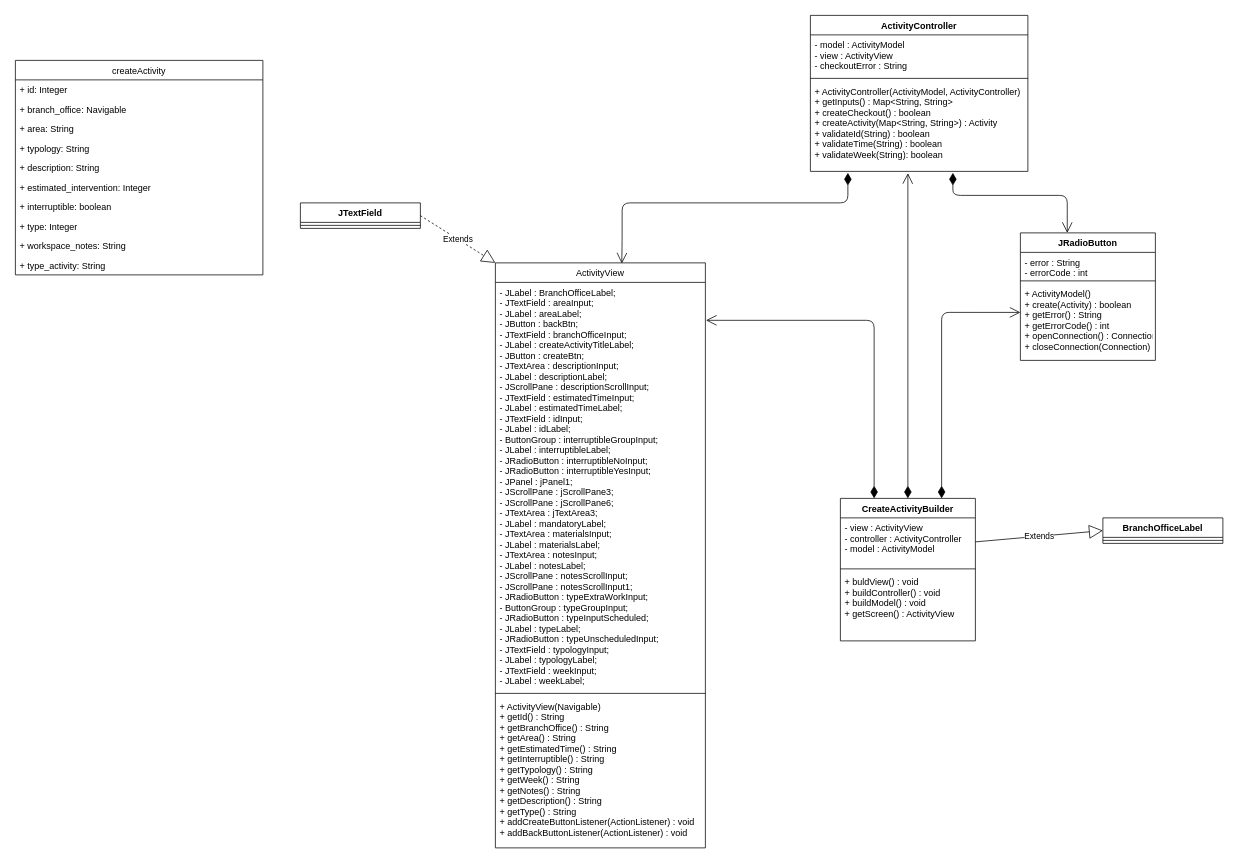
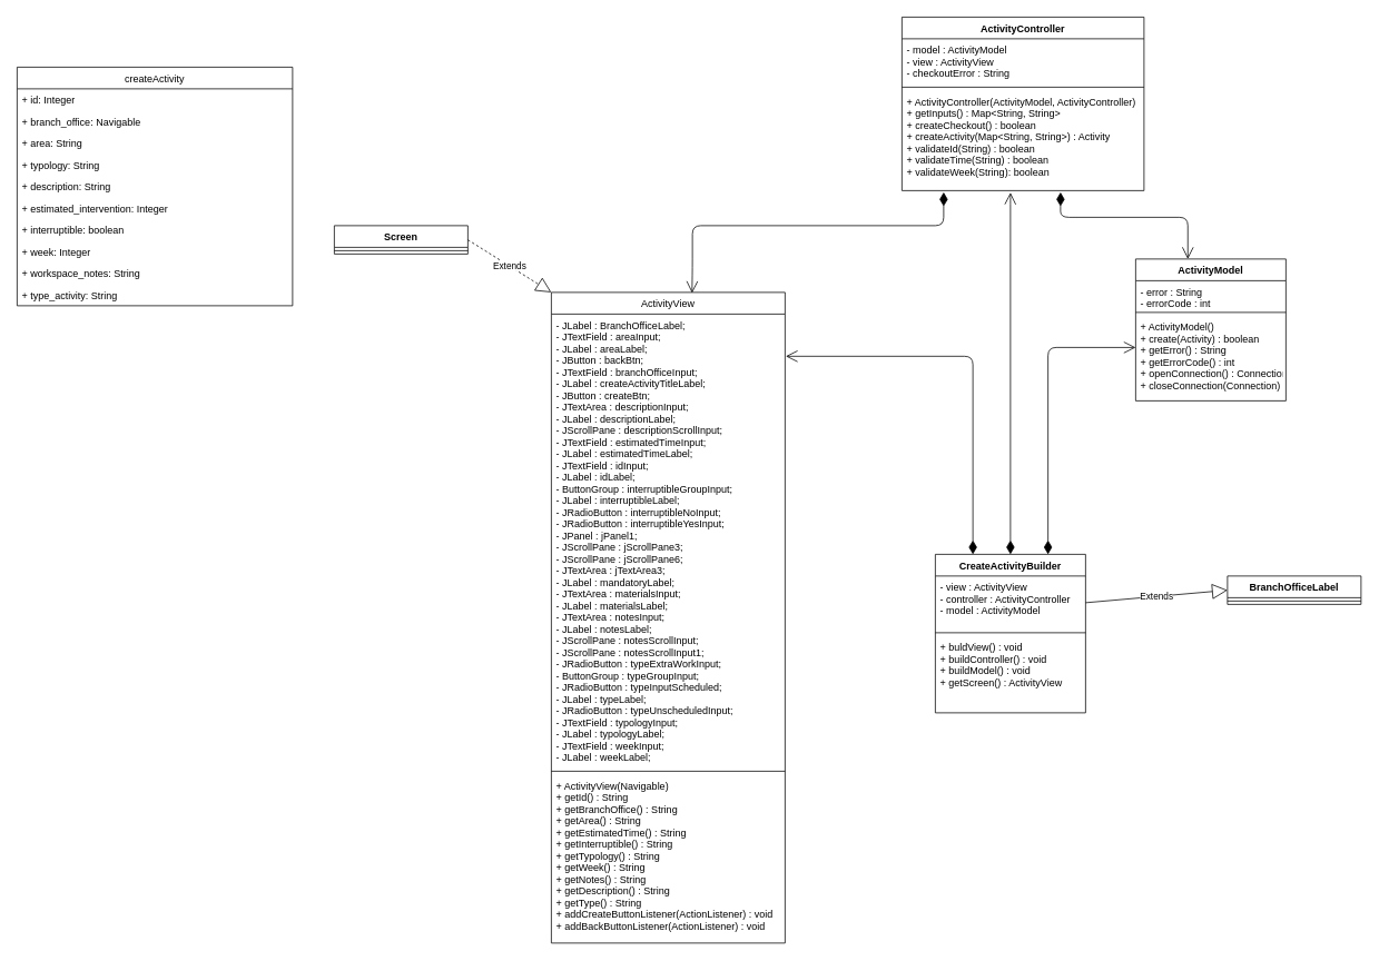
  <mxCell id="0" />
  <mxCell id="1" parent="0" />
  <mxCell id="2" value="ActivityView" style="swimlane;fontStyle=0;align=center;verticalAlign=top;childLayout=stackLayout;horizontal=1;startSize=26;horizontalStack=0;resizeParent=1;resizeLast=0;collapsible=1;marginBottom=0;rounded=0;shadow=0;strokeWidth=1;" parent="1" vertex="1"><mxGeometry x="660" y="350" width="280" height="780" as="geometry"><mxRectangle x="340" y="380" width="170" height="26" as="alternateBounds" /></mxGeometry></mxCell>
  <mxCell id="3" value="- JLabel : BranchOfficeLabel;&#10;- JTextField : areaInput;&#10;- JLabel : areaLabel;&#10;- JButton : backBtn;&#10;- JTextField : branchOfficeInput;&#10;- JLabel : createActivityTitleLabel;&#10;- JButton : createBtn;&#10;- JTextArea : descriptionInput;&#10;- JLabel : descriptionLabel;&#10;- JScrollPane : descriptionScrollInput;&#10;- JTextField : estimatedTimeInput;&#10;- JLabel : estimatedTimeLabel;&#10;- JTextField : idInput;&#10;- JLabel : idLabel;&#10;- ButtonGroup : interruptibleGroupInput;&#10;- JLabel : interruptibleLabel;&#10;- JRadioButton : interruptibleNoInput;&#10;- JRadioButton : interruptibleYesInput;&#10;- JPanel : jPanel1;&#10;- JScrollPane : jScrollPane3;&#10;- JScrollPane : jScrollPane6;&#10;- JTextArea : jTextArea3;&#10;- JLabel : mandatoryLabel;&#10;- JTextArea : materialsInput;&#10;- JLabel : materialsLabel;&#10;- JTextArea : notesInput;&#10;- JLabel : notesLabel;&#10;- JScrollPane : notesScrollInput;&#10;- JScrollPane : notesScrollInput1;&#10;- JRadioButton : typeExtraWorkInput;&#10;- ButtonGroup : typeGroupInput;&#10;- JRadioButton : typeInputScheduled;&#10;- JLabel : typeLabel;&#10;- JRadioButton : typeUnscheduledInput;&#10;- JTextField : typologyInput;&#10;- JLabel : typologyLabel;&#10;- JTextField : weekInput;&#10;- JLabel : weekLabel;" style="text;align=left;verticalAlign=top;spacingLeft=4;spacingRight=4;overflow=hidden;rotatable=0;points=[[0,0.5],[1,0.5]];portConstraint=eastwest;" parent="2" vertex="1"><mxGeometry y="26" width="280" height="544" as="geometry" /></mxCell>
  <mxCell id="4" value="" style="line;html=1;strokeWidth=1;align=left;verticalAlign=middle;spacingTop=-1;spacingLeft=3;spacingRight=3;rotatable=0;labelPosition=right;points=[];portConstraint=eastwest;" parent="2" vertex="1"><mxGeometry y="570" width="280" height="8" as="geometry" /></mxCell>
  <mxCell id="5" value="+ ActivityView(Navigable)&#10;+ getId() : String&#10;+ getBranchOffice() : String&#10;+ getArea() : String&#10;+ getEstimatedTime() : String&#10;+ getInterruptible() : String&#10;+ getTypology() : String&#10;+ getWeek() : String&#10;+ getNotes() : String&#10;+ getDescription() : String&#10;+ getType() : String&#10;+ addCreateButtonListener(ActionListener) : void&#10;+ addBackButtonListener(ActionListener) : void" style="text;align=left;verticalAlign=top;spacingLeft=4;spacingRight=4;overflow=hidden;rotatable=0;points=[[0,0.5],[1,0.5]];portConstraint=eastwest;" parent="2" vertex="1"><mxGeometry y="578" width="280" height="202" as="geometry" /></mxCell>
- <mxCell id="6" value="JTextField" style="swimlane;fontStyle=1;align=center;verticalAlign=top;childLayout=stackLayout;horizontal=1;startSize=26;horizontalStack=0;resizeParent=1;resizeParentMax=0;resizeLast=0;collapsible=1;marginBottom=0;" parent="1" vertex="1"><mxGeometry x="400" y="270" width="160" height="34" as="geometry" /></mxCell>
+ <mxCell id="6" value="Screen" style="swimlane;fontStyle=1;align=center;verticalAlign=top;childLayout=stackLayout;horizontal=1;startSize=26;horizontalStack=0;resizeParent=1;resizeParentMax=0;resizeLast=0;collapsible=1;marginBottom=0;" parent="1" vertex="1"><mxGeometry x="400" y="270" width="160" height="34" as="geometry" /></mxCell>
  <mxCell id="7" value="" style="line;strokeWidth=1;fillColor=none;align=left;verticalAlign=middle;spacingTop=-1;spacingLeft=3;spacingRight=3;rotatable=0;labelPosition=right;points=[];portConstraint=eastwest;" parent="6" vertex="1"><mxGeometry y="26" width="160" height="8" as="geometry" /></mxCell>
  <mxCell id="8" value="createActivity" style="swimlane;fontStyle=0;childLayout=stackLayout;horizontal=1;startSize=26;fillColor=none;horizontalStack=0;resizeParent=1;resizeParentMax=0;resizeLast=0;collapsible=1;marginBottom=0;" parent="1" vertex="1"><mxGeometry x="20" y="80" width="330" height="286" as="geometry" /></mxCell>
  <mxCell id="9" value="+ id: Integer" style="text;strokeColor=none;fillColor=none;align=left;verticalAlign=top;spacingLeft=4;spacingRight=4;overflow=hidden;rotatable=0;points=[[0,0.5],[1,0.5]];portConstraint=eastwest;" parent="8" vertex="1"><mxGeometry y="26" width="330" height="26" as="geometry" /></mxCell>
  <mxCell id="10" value="+ branch_office: Navigable" style="text;strokeColor=none;fillColor=none;align=left;verticalAlign=top;spacingLeft=4;spacingRight=4;overflow=hidden;rotatable=0;points=[[0,0.5],[1,0.5]];portConstraint=eastwest;" parent="8" vertex="1"><mxGeometry y="52" width="330" height="26" as="geometry" /></mxCell>
  <mxCell id="11" value="+ area: String" style="text;strokeColor=none;fillColor=none;align=left;verticalAlign=top;spacingLeft=4;spacingRight=4;overflow=hidden;rotatable=0;points=[[0,0.5],[1,0.5]];portConstraint=eastwest;" parent="8" vertex="1"><mxGeometry y="78" width="330" height="26" as="geometry" /></mxCell>
  <mxCell id="12" value="+ typology: String" style="text;strokeColor=none;fillColor=none;align=left;verticalAlign=top;spacingLeft=4;spacingRight=4;overflow=hidden;rotatable=0;points=[[0,0.5],[1,0.5]];portConstraint=eastwest;" parent="8" vertex="1"><mxGeometry y="104" width="330" height="26" as="geometry" /></mxCell>
  <mxCell id="13" value="+ description: String" style="text;strokeColor=none;fillColor=none;align=left;verticalAlign=top;spacingLeft=4;spacingRight=4;overflow=hidden;rotatable=0;points=[[0,0.5],[1,0.5]];portConstraint=eastwest;" parent="8" vertex="1"><mxGeometry y="130" width="330" height="26" as="geometry" /></mxCell>
  <mxCell id="14" value="+ estimated_intervention: Integer" style="text;strokeColor=none;fillColor=none;align=left;verticalAlign=top;spacingLeft=4;spacingRight=4;overflow=hidden;rotatable=0;points=[[0,0.5],[1,0.5]];portConstraint=eastwest;" parent="8" vertex="1"><mxGeometry y="156" width="330" height="26" as="geometry" /></mxCell>
  <mxCell id="15" value="+ interruptible: boolean" style="text;strokeColor=none;fillColor=none;align=left;verticalAlign=top;spacingLeft=4;spacingRight=4;overflow=hidden;rotatable=0;points=[[0,0.5],[1,0.5]];portConstraint=eastwest;" parent="8" vertex="1"><mxGeometry y="182" width="330" height="26" as="geometry" /></mxCell>
- <mxCell id="16" value="+ type: Integer" style="text;strokeColor=none;fillColor=none;align=left;verticalAlign=top;spacingLeft=4;spacingRight=4;overflow=hidden;rotatable=0;points=[[0,0.5],[1,0.5]];portConstraint=eastwest;" parent="8" vertex="1"><mxGeometry y="208" width="330" height="26" as="geometry" /></mxCell>
+ <mxCell id="16" value="+ week: Integer" style="text;strokeColor=none;fillColor=none;align=left;verticalAlign=top;spacingLeft=4;spacingRight=4;overflow=hidden;rotatable=0;points=[[0,0.5],[1,0.5]];portConstraint=eastwest;" parent="8" vertex="1"><mxGeometry y="208" width="330" height="26" as="geometry" /></mxCell>
  <mxCell id="17" value="+ workspace_notes: String" style="text;strokeColor=none;fillColor=none;align=left;verticalAlign=top;spacingLeft=4;spacingRight=4;overflow=hidden;rotatable=0;points=[[0,0.5],[1,0.5]];portConstraint=eastwest;" parent="8" vertex="1"><mxGeometry y="234" width="330" height="26" as="geometry" /></mxCell>
  <mxCell id="18" value="+ type_activity: String" style="text;strokeColor=none;fillColor=none;align=left;verticalAlign=top;spacingLeft=4;spacingRight=4;overflow=hidden;rotatable=0;points=[[0,0.5],[1,0.5]];portConstraint=eastwest;" parent="8" vertex="1"><mxGeometry y="260" width="330" height="26" as="geometry" /></mxCell>
  <mxCell id="19" value="" style="endArrow=open;html=1;endSize=12;startArrow=diamondThin;startSize=14;startFill=1;edgeStyle=orthogonalEdgeStyle;align=left;verticalAlign=bottom;exitX=0.25;exitY=0;exitDx=0;exitDy=0;entryX=1;entryY=1;entryDx=0;entryDy=0;" parent="1" edge="1"><mxGeometry x="-0.914" relative="1" as="geometry"><mxPoint x="1270" y="230" as="sourcePoint" /><mxPoint x="1422.5" y="310" as="targetPoint" /><Array as="points"><mxPoint x="1270" y="260" /><mxPoint x="1422" y="260" /></Array><mxPoint as="offset" /></mxGeometry></mxCell>
  <mxCell id="20" value="" style="endArrow=open;html=1;endSize=12;startArrow=diamondThin;startSize=14;startFill=1;edgeStyle=orthogonalEdgeStyle;align=left;verticalAlign=bottom;exitX=0.602;exitY=0.001;exitDx=0;exitDy=0;exitPerimeter=0;entryX=0.602;entryY=0.001;entryDx=0;entryDy=0;entryPerimeter=0;" parent="1" target="2" edge="1"><mxGeometry x="-0.851" relative="1" as="geometry"><mxPoint x="1130" y="230" as="sourcePoint" /><mxPoint x="830" y="340" as="targetPoint" /><Array as="points"><mxPoint x="1130" y="270" /><mxPoint x="829" y="270" /><mxPoint x="829" y="320" /><mxPoint x="829" y="320" /></Array><mxPoint as="offset" /></mxGeometry></mxCell>
  <mxCell id="21" value="CreateActivityBuilder" style="swimlane;fontStyle=1;align=center;verticalAlign=top;childLayout=stackLayout;horizontal=1;startSize=26;horizontalStack=0;resizeParent=1;resizeParentMax=0;resizeLast=0;collapsible=1;marginBottom=0;" parent="1" vertex="1"><mxGeometry x="1120" y="664" width="180" height="190" as="geometry" /></mxCell>
  <mxCell id="22" value="- view : ActivityView&#10;- controller : ActivityController&#10;- model : ActivityModel" style="text;strokeColor=none;fillColor=none;align=left;verticalAlign=top;spacingLeft=4;spacingRight=4;overflow=hidden;rotatable=0;points=[[0,0.5],[1,0.5]];portConstraint=eastwest;" parent="21" vertex="1"><mxGeometry y="26" width="180" height="64" as="geometry" /></mxCell>
  <mxCell id="23" value="" style="line;strokeWidth=1;fillColor=none;align=left;verticalAlign=middle;spacingTop=-1;spacingLeft=3;spacingRight=3;rotatable=0;labelPosition=right;points=[];portConstraint=eastwest;" parent="21" vertex="1"><mxGeometry y="90" width="180" height="8" as="geometry" /></mxCell>
  <mxCell id="24" value="+ buldView() : void&#10;+ buildController() : void&#10;+ buildModel() : void&#10;+ getScreen() : ActivityView" style="text;strokeColor=none;fillColor=none;align=left;verticalAlign=top;spacingLeft=4;spacingRight=4;overflow=hidden;rotatable=0;points=[[0,0.5],[1,0.5]];portConstraint=eastwest;" parent="21" vertex="1"><mxGeometry y="98" width="180" height="92" as="geometry" /></mxCell>
  <mxCell id="25" value="BranchOfficeLabel" style="swimlane;fontStyle=1;align=center;verticalAlign=top;childLayout=stackLayout;horizontal=1;startSize=26;horizontalStack=0;resizeParent=1;resizeParentMax=0;resizeLast=0;collapsible=1;marginBottom=0;" parent="1" vertex="1"><mxGeometry x="1470" y="690" width="160" height="34" as="geometry" /></mxCell>
  <mxCell id="26" value="" style="line;strokeWidth=1;fillColor=none;align=left;verticalAlign=middle;spacingTop=-1;spacingLeft=3;spacingRight=3;rotatable=0;labelPosition=right;points=[];portConstraint=eastwest;" parent="25" vertex="1"><mxGeometry y="26" width="160" height="8" as="geometry" /></mxCell>
  <mxCell id="27" value="" style="endArrow=open;html=1;endSize=12;startArrow=diamondThin;startSize=14;startFill=1;edgeStyle=orthogonalEdgeStyle;align=left;verticalAlign=bottom;exitX=0.5;exitY=0;exitDx=0;exitDy=0;entryX=0.667;entryY=1.004;entryDx=0;entryDy=0;entryPerimeter=0;" parent="1" source="21" edge="1"><mxGeometry x="-0.851" relative="1" as="geometry"><mxPoint x="1070" y="518.39" as="sourcePoint" /><mxPoint x="1210.06" y="230.408" as="targetPoint" /><Array as="points"><mxPoint x="1210" y="234" /><mxPoint x="1210" y="234" /></Array><mxPoint as="offset" /></mxGeometry></mxCell>
  <mxCell id="28" value="" style="endArrow=open;html=1;endSize=12;startArrow=diamondThin;startSize=14;startFill=1;edgeStyle=orthogonalEdgeStyle;align=left;verticalAlign=bottom;entryX=0;entryY=0.373;entryDx=0;entryDy=0;exitX=0.75;exitY=0;exitDx=0;exitDy=0;entryPerimeter=0;" parent="1" source="21" target="39" edge="1"><mxGeometry x="-0.851" relative="1" as="geometry"><mxPoint x="838.56" y="360.78" as="sourcePoint" /><mxPoint x="1348.26" y="395.792" as="targetPoint" /><Array as="points"><mxPoint x="1255" y="416" /></Array><mxPoint as="offset" /></mxGeometry></mxCell>
  <mxCell id="29" value="" style="endArrow=open;html=1;endSize=12;startArrow=diamondThin;startSize=14;startFill=1;edgeStyle=orthogonalEdgeStyle;align=left;verticalAlign=bottom;entryX=1.003;entryY=0.093;entryDx=0;entryDy=0;exitX=0.25;exitY=0;exitDx=0;exitDy=0;entryPerimeter=0;" parent="1" source="21" target="3" edge="1"><mxGeometry x="-0.851" relative="1" as="geometry"><mxPoint x="1265" y="674" as="sourcePoint" /><mxPoint x="1358.32" y="426.272" as="targetPoint" /><Array as="points"><mxPoint x="1165" y="427" /></Array><mxPoint as="offset" /></mxGeometry></mxCell>
  <mxCell id="30" value="Extends" style="endArrow=block;endSize=16;endFill=0;html=1;exitX=1;exitY=0.5;exitDx=0;exitDy=0;entryX=0;entryY=0.5;entryDx=0;entryDy=0;" parent="1" source="22" target="25" edge="1"><mxGeometry width="160" relative="1" as="geometry"><mxPoint x="1400" y="750" as="sourcePoint" /><mxPoint x="1560" y="750" as="targetPoint" /></mxGeometry></mxCell>
  <mxCell id="31" value="Extends" style="endArrow=block;endSize=16;endFill=0;html=1;exitX=1;exitY=0.5;exitDx=0;exitDy=0;entryX=0;entryY=0;entryDx=0;entryDy=0;dashed=1;" parent="1" source="6" target="2" edge="1"><mxGeometry width="160" relative="1" as="geometry"><mxPoint x="580" y="360" as="sourcePoint" /><mxPoint x="740" y="360" as="targetPoint" /></mxGeometry></mxCell>
  <mxCell id="32" value="ActivityController" style="swimlane;fontStyle=1;align=center;verticalAlign=top;childLayout=stackLayout;horizontal=1;startSize=26;horizontalStack=0;resizeParent=1;resizeLast=0;collapsible=1;marginBottom=0;rounded=0;shadow=0;strokeWidth=1;" parent="1" vertex="1"><mxGeometry x="1080" y="20" width="290" height="208" as="geometry"><mxRectangle x="220" y="120" width="160" height="26" as="alternateBounds" /></mxGeometry></mxCell>
  <mxCell id="33" value="- model : ActivityModel&#10;- view : ActivityView&#10;- checkoutError : String" style="text;align=left;verticalAlign=top;spacingLeft=4;spacingRight=4;overflow=hidden;rotatable=0;points=[[0,0.5],[1,0.5]];portConstraint=eastwest;" parent="32" vertex="1"><mxGeometry y="26" width="290" height="54" as="geometry" /></mxCell>
  <mxCell id="34" value="" style="line;html=1;strokeWidth=1;align=left;verticalAlign=middle;spacingTop=-1;spacingLeft=3;spacingRight=3;rotatable=0;labelPosition=right;points=[];portConstraint=eastwest;" parent="32" vertex="1"><mxGeometry y="80" width="290" height="8" as="geometry" /></mxCell>
  <mxCell id="35" value="+ ActivityController(ActivityModel, ActivityController)&#10;+ getInputs() : Map&lt;String, String&gt;&#10;+ createCheckout() : boolean&#10;+ createActivity(Map&lt;String, String&gt;) : Activity&#10;+ validateId(String) : boolean&#10;+ validateTime(String) : boolean&#10;+ validateWeek(String): boolean" style="text;align=left;verticalAlign=top;spacingLeft=4;spacingRight=4;overflow=hidden;rotatable=0;points=[[0,0.5],[1,0.5]];portConstraint=eastwest;" parent="32" vertex="1"><mxGeometry y="88" width="290" height="120" as="geometry" /></mxCell>
- <mxCell id="36" value="JRadioButton" style="swimlane;fontStyle=1;align=center;verticalAlign=top;childLayout=stackLayout;horizontal=1;startSize=26;horizontalStack=0;resizeParent=1;resizeLast=0;collapsible=1;marginBottom=0;rounded=0;shadow=0;strokeWidth=1;" parent="1" vertex="1"><mxGeometry x="1360" y="310" width="180" height="170" as="geometry"><mxRectangle x="130" y="380" width="160" height="26" as="alternateBounds" /></mxGeometry></mxCell>
+ <mxCell id="36" value="ActivityModel" style="swimlane;fontStyle=1;align=center;verticalAlign=top;childLayout=stackLayout;horizontal=1;startSize=26;horizontalStack=0;resizeParent=1;resizeLast=0;collapsible=1;marginBottom=0;rounded=0;shadow=0;strokeWidth=1;" parent="1" vertex="1"><mxGeometry x="1360" y="310" width="180" height="170" as="geometry"><mxRectangle x="130" y="380" width="160" height="26" as="alternateBounds" /></mxGeometry></mxCell>
  <mxCell id="37" value="- error : String&#10;- errorCode : int" style="text;align=left;verticalAlign=top;spacingLeft=4;spacingRight=4;overflow=hidden;rotatable=0;points=[[0,0.5],[1,0.5]];portConstraint=eastwest;" parent="36" vertex="1"><mxGeometry y="26" width="180" height="34" as="geometry" /></mxCell>
  <mxCell id="38" value="" style="line;html=1;strokeWidth=1;align=left;verticalAlign=middle;spacingTop=-1;spacingLeft=3;spacingRight=3;rotatable=0;labelPosition=right;points=[];portConstraint=eastwest;" parent="36" vertex="1"><mxGeometry y="60" width="180" height="8" as="geometry" /></mxCell>
  <mxCell id="39" value="+ ActivityModel()&#10;+ create(Activity) : boolean&#10;+ getError() : String&#10;+ getErrorCode() : int&#10;+ openConnection() : Connection&#10;+ closeConnection(Connection) : void" style="text;align=left;verticalAlign=top;spacingLeft=4;spacingRight=4;overflow=hidden;rotatable=0;points=[[0,0.5],[1,0.5]];portConstraint=eastwest;fontStyle=0" parent="36" vertex="1"><mxGeometry y="68" width="180" height="102" as="geometry" /></mxCell>
